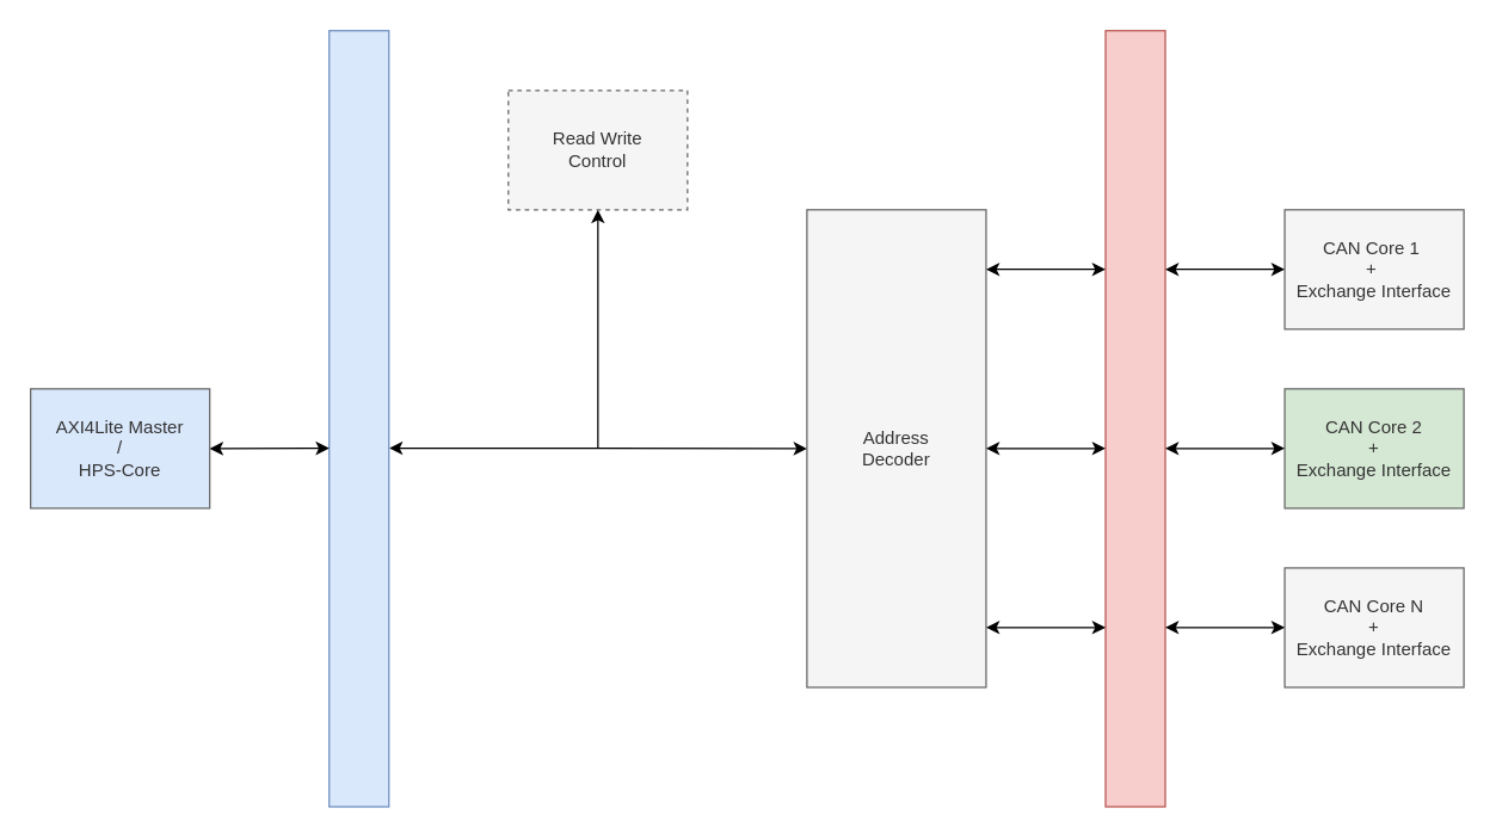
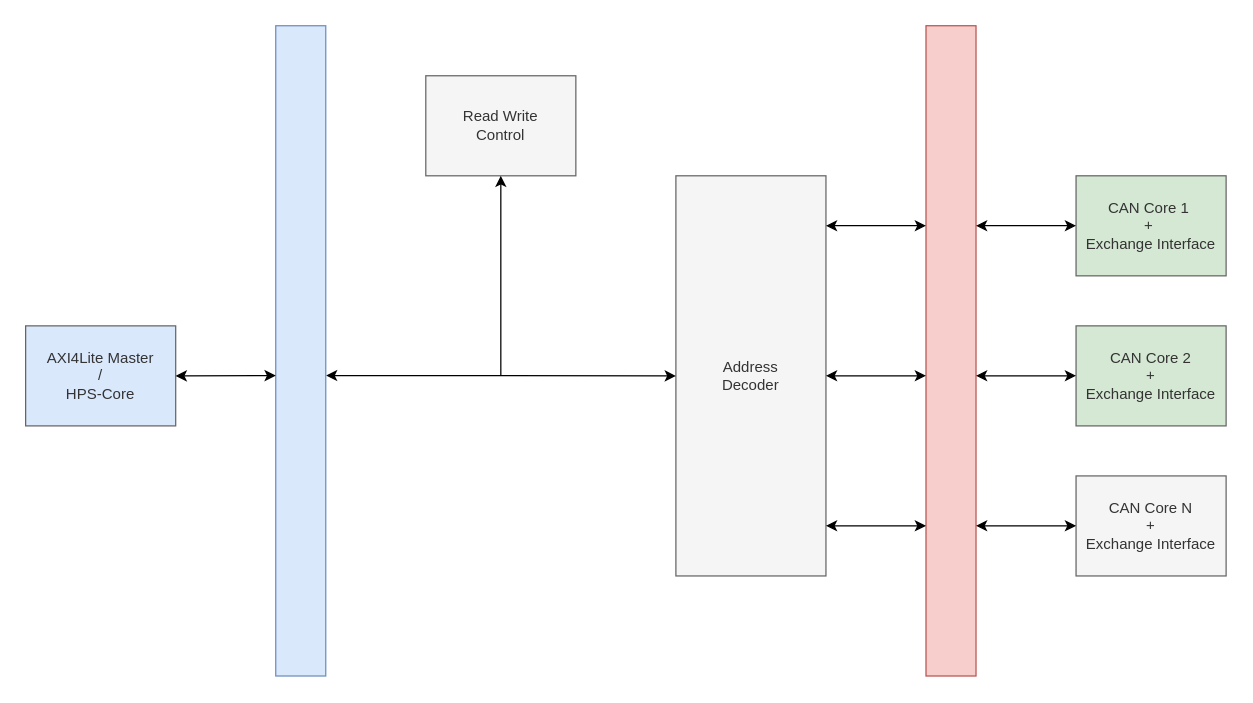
  <mxCell id="0" />
  <mxCell id="1" parent="0" />
  <mxCell id="2" value="Address&lt;br&gt;Decoder" style="rounded=0;whiteSpace=wrap;html=1;fillColor=#f5f5f5;fontColor=#333333;strokeColor=#666666;" vertex="1" parent="1"><mxGeometry x="540" y="140" width="120" height="320" as="geometry" /></mxCell>
- <mxCell id="3" value="CAN Core 1&amp;nbsp;&lt;br&gt;+&amp;nbsp;&lt;br&gt;Exchange Interface" style="rounded=0;whiteSpace=wrap;html=1;fillColor=#f5f5f5;fontColor=#333333;strokeColor=#666666;" vertex="1" parent="1"><mxGeometry x="860" y="140" width="120" height="80" as="geometry" /></mxCell>
+ <mxCell id="3" value="CAN Core 1&amp;nbsp;&lt;br&gt;+&amp;nbsp;&lt;br&gt;Exchange Interface" style="rounded=0;whiteSpace=wrap;html=1;fillColor=#d5e8d4;fontColor=#333333;strokeColor=#666666;" vertex="1" parent="1"><mxGeometry x="860" y="140" width="120" height="80" as="geometry" /></mxCell>
  <mxCell id="4" value="CAN Core 2&lt;div&gt;+&lt;/div&gt;&lt;div&gt;Exchange Interface&lt;/div&gt;" style="rounded=0;whiteSpace=wrap;html=1;fillColor=#d5e8d4;fontColor=#333333;strokeColor=#666666;" vertex="1" parent="1"><mxGeometry x="860" y="260" width="120" height="80" as="geometry" /></mxCell>
  <mxCell id="5" value="CAN Core N&lt;div&gt;+&lt;/div&gt;&lt;div&gt;Exchange Interface&lt;/div&gt;" style="rounded=0;whiteSpace=wrap;html=1;fillColor=#f5f5f5;fontColor=#333333;strokeColor=#666666;" vertex="1" parent="1"><mxGeometry x="860" y="380" width="120" height="80" as="geometry" /></mxCell>
- <mxCell id="6" value="Read Write&lt;br&gt;Control" style="rounded=0;whiteSpace=wrap;html=1;fillColor=#f5f5f5;fontColor=#333333;strokeColor=#666666;dashed=1;" vertex="1" parent="1"><mxGeometry x="340" y="60" width="120" height="80" as="geometry" /></mxCell>
+ <mxCell id="6" value="Read Write&lt;br&gt;Control" style="rounded=0;whiteSpace=wrap;html=1;fillColor=#f5f5f5;fontColor=#333333;strokeColor=#666666;" vertex="1" parent="1"><mxGeometry x="340" y="60" width="120" height="80" as="geometry" /></mxCell>
  <mxCell id="7" value="" style="rounded=0;whiteSpace=wrap;html=1;fillColor=#f8cecc;strokeColor=#b85450;" vertex="1" parent="1"><mxGeometry x="740" y="20" width="40" height="520" as="geometry" /></mxCell>
  <mxCell id="8" value="" style="endArrow=classic;startArrow=classic;html=1;rounded=0;entryX=0;entryY=0.5;entryDx=0;entryDy=0;exitX=1.005;exitY=0.538;exitDx=0;exitDy=0;exitPerimeter=0;" edge="1" parent="1" source="9" target="2"><mxGeometry width="50" height="50" relative="1" as="geometry"><mxPoint x="270" y="300" as="sourcePoint" /><mxPoint x="330" y="270" as="targetPoint" /></mxGeometry></mxCell>
  <mxCell id="9" value="" style="rounded=0;whiteSpace=wrap;html=1;fillColor=#dae8fc;strokeColor=#6c8ebf;" vertex="1" parent="1"><mxGeometry y="20" width="40" height="520" as="geometry" x="220" /></mxCell>
  <mxCell id="10" value="" style="endArrow=classic;html=1;rounded=0;entryX=0.5;entryY=1;entryDx=0;entryDy=0;" edge="1" parent="1" target="6"><mxGeometry width="50" height="50" relative="1" as="geometry"><mxPoint x="400" y="300" as="sourcePoint" /><mxPoint x="400" y="220" as="targetPoint" /></mxGeometry></mxCell>
  <mxCell id="11" value="" style="endArrow=classic;startArrow=classic;html=1;rounded=0;" edge="1" parent="1"><mxGeometry width="50" height="50" relative="1" as="geometry"><mxPoint x="660" y="179.9" as="sourcePoint" /><mxPoint x="740" y="179.9" as="targetPoint" /></mxGeometry></mxCell>
  <mxCell id="12" value="" style="endArrow=classic;startArrow=classic;html=1;rounded=0;" edge="1" parent="1"><mxGeometry width="50" height="50" relative="1" as="geometry"><mxPoint x="780" y="179.9" as="sourcePoint" /><mxPoint x="860" y="179.9" as="targetPoint" /></mxGeometry></mxCell>
  <mxCell id="13" value="" style="endArrow=classic;startArrow=classic;html=1;rounded=0;" edge="1" parent="1"><mxGeometry width="50" height="50" relative="1" as="geometry"><mxPoint x="660" y="299.9" as="sourcePoint" /><mxPoint x="740" y="299.9" as="targetPoint" /></mxGeometry></mxCell>
  <mxCell id="14" value="" style="endArrow=classic;startArrow=classic;html=1;rounded=0;" edge="1" parent="1"><mxGeometry width="50" height="50" relative="1" as="geometry"><mxPoint x="780" y="299.9" as="sourcePoint" /><mxPoint x="860" y="299.9" as="targetPoint" /></mxGeometry></mxCell>
  <mxCell id="15" value="" style="endArrow=classic;startArrow=classic;html=1;rounded=0;" edge="1" parent="1"><mxGeometry width="50" height="50" relative="1" as="geometry"><mxPoint x="660" y="419.9" as="sourcePoint" /><mxPoint x="740" y="419.9" as="targetPoint" /></mxGeometry></mxCell>
  <mxCell id="16" value="" style="endArrow=classic;startArrow=classic;html=1;rounded=0;" edge="1" parent="1"><mxGeometry width="50" height="50" relative="1" as="geometry"><mxPoint x="780" y="419.9" as="sourcePoint" /><mxPoint x="860" y="419.9" as="targetPoint" /></mxGeometry></mxCell>
  <mxCell id="17" value="AXI4Lite Master&lt;br&gt;/&lt;br&gt;HPS-Core" style="rounded=0;whiteSpace=wrap;html=1;fillColor=#dae8fc;fontColor=#333333;strokeColor=#666666;" vertex="1" parent="1"><mxGeometry x="20" y="260" width="120" height="80" as="geometry" /></mxCell>
  <mxCell id="18" value="" style="endArrow=classic;startArrow=classic;html=1;rounded=0;entryX=0;entryY=0.538;entryDx=0;entryDy=0;entryPerimeter=0;" edge="1" parent="1" target="9"><mxGeometry width="50" height="50" relative="1" as="geometry"><mxPoint x="140" y="300" as="sourcePoint" /><mxPoint x="190" y="250" as="targetPoint" /></mxGeometry></mxCell>
